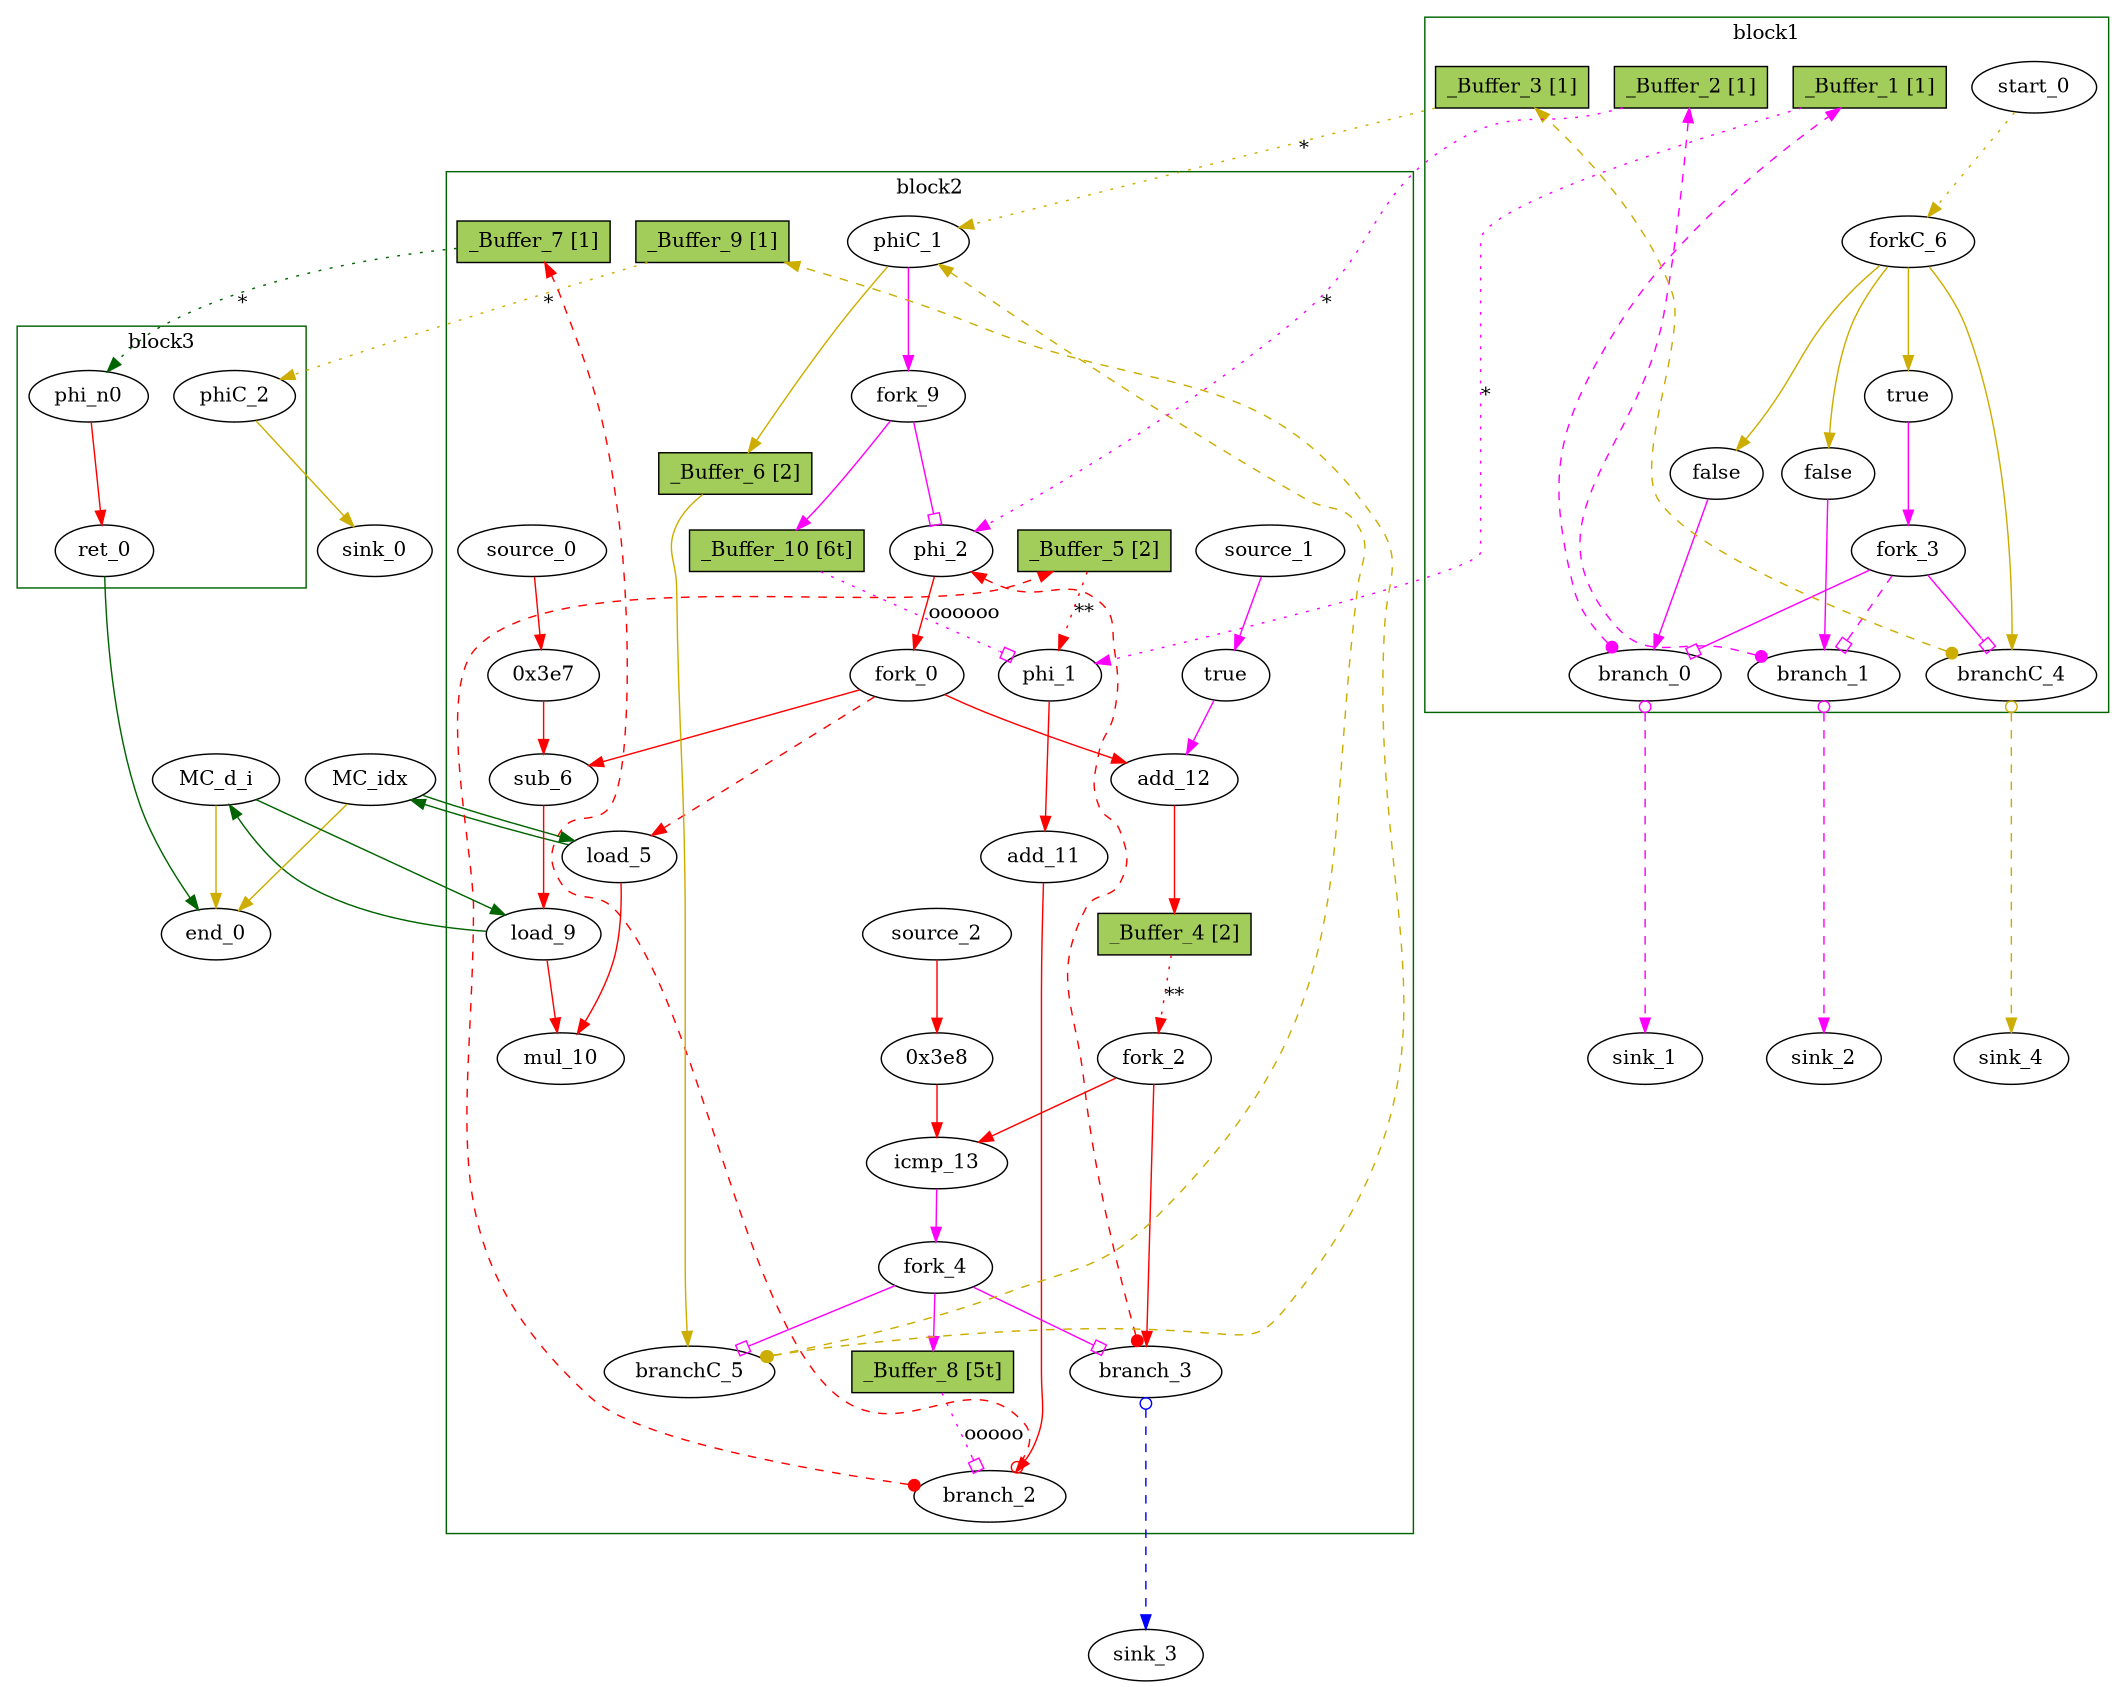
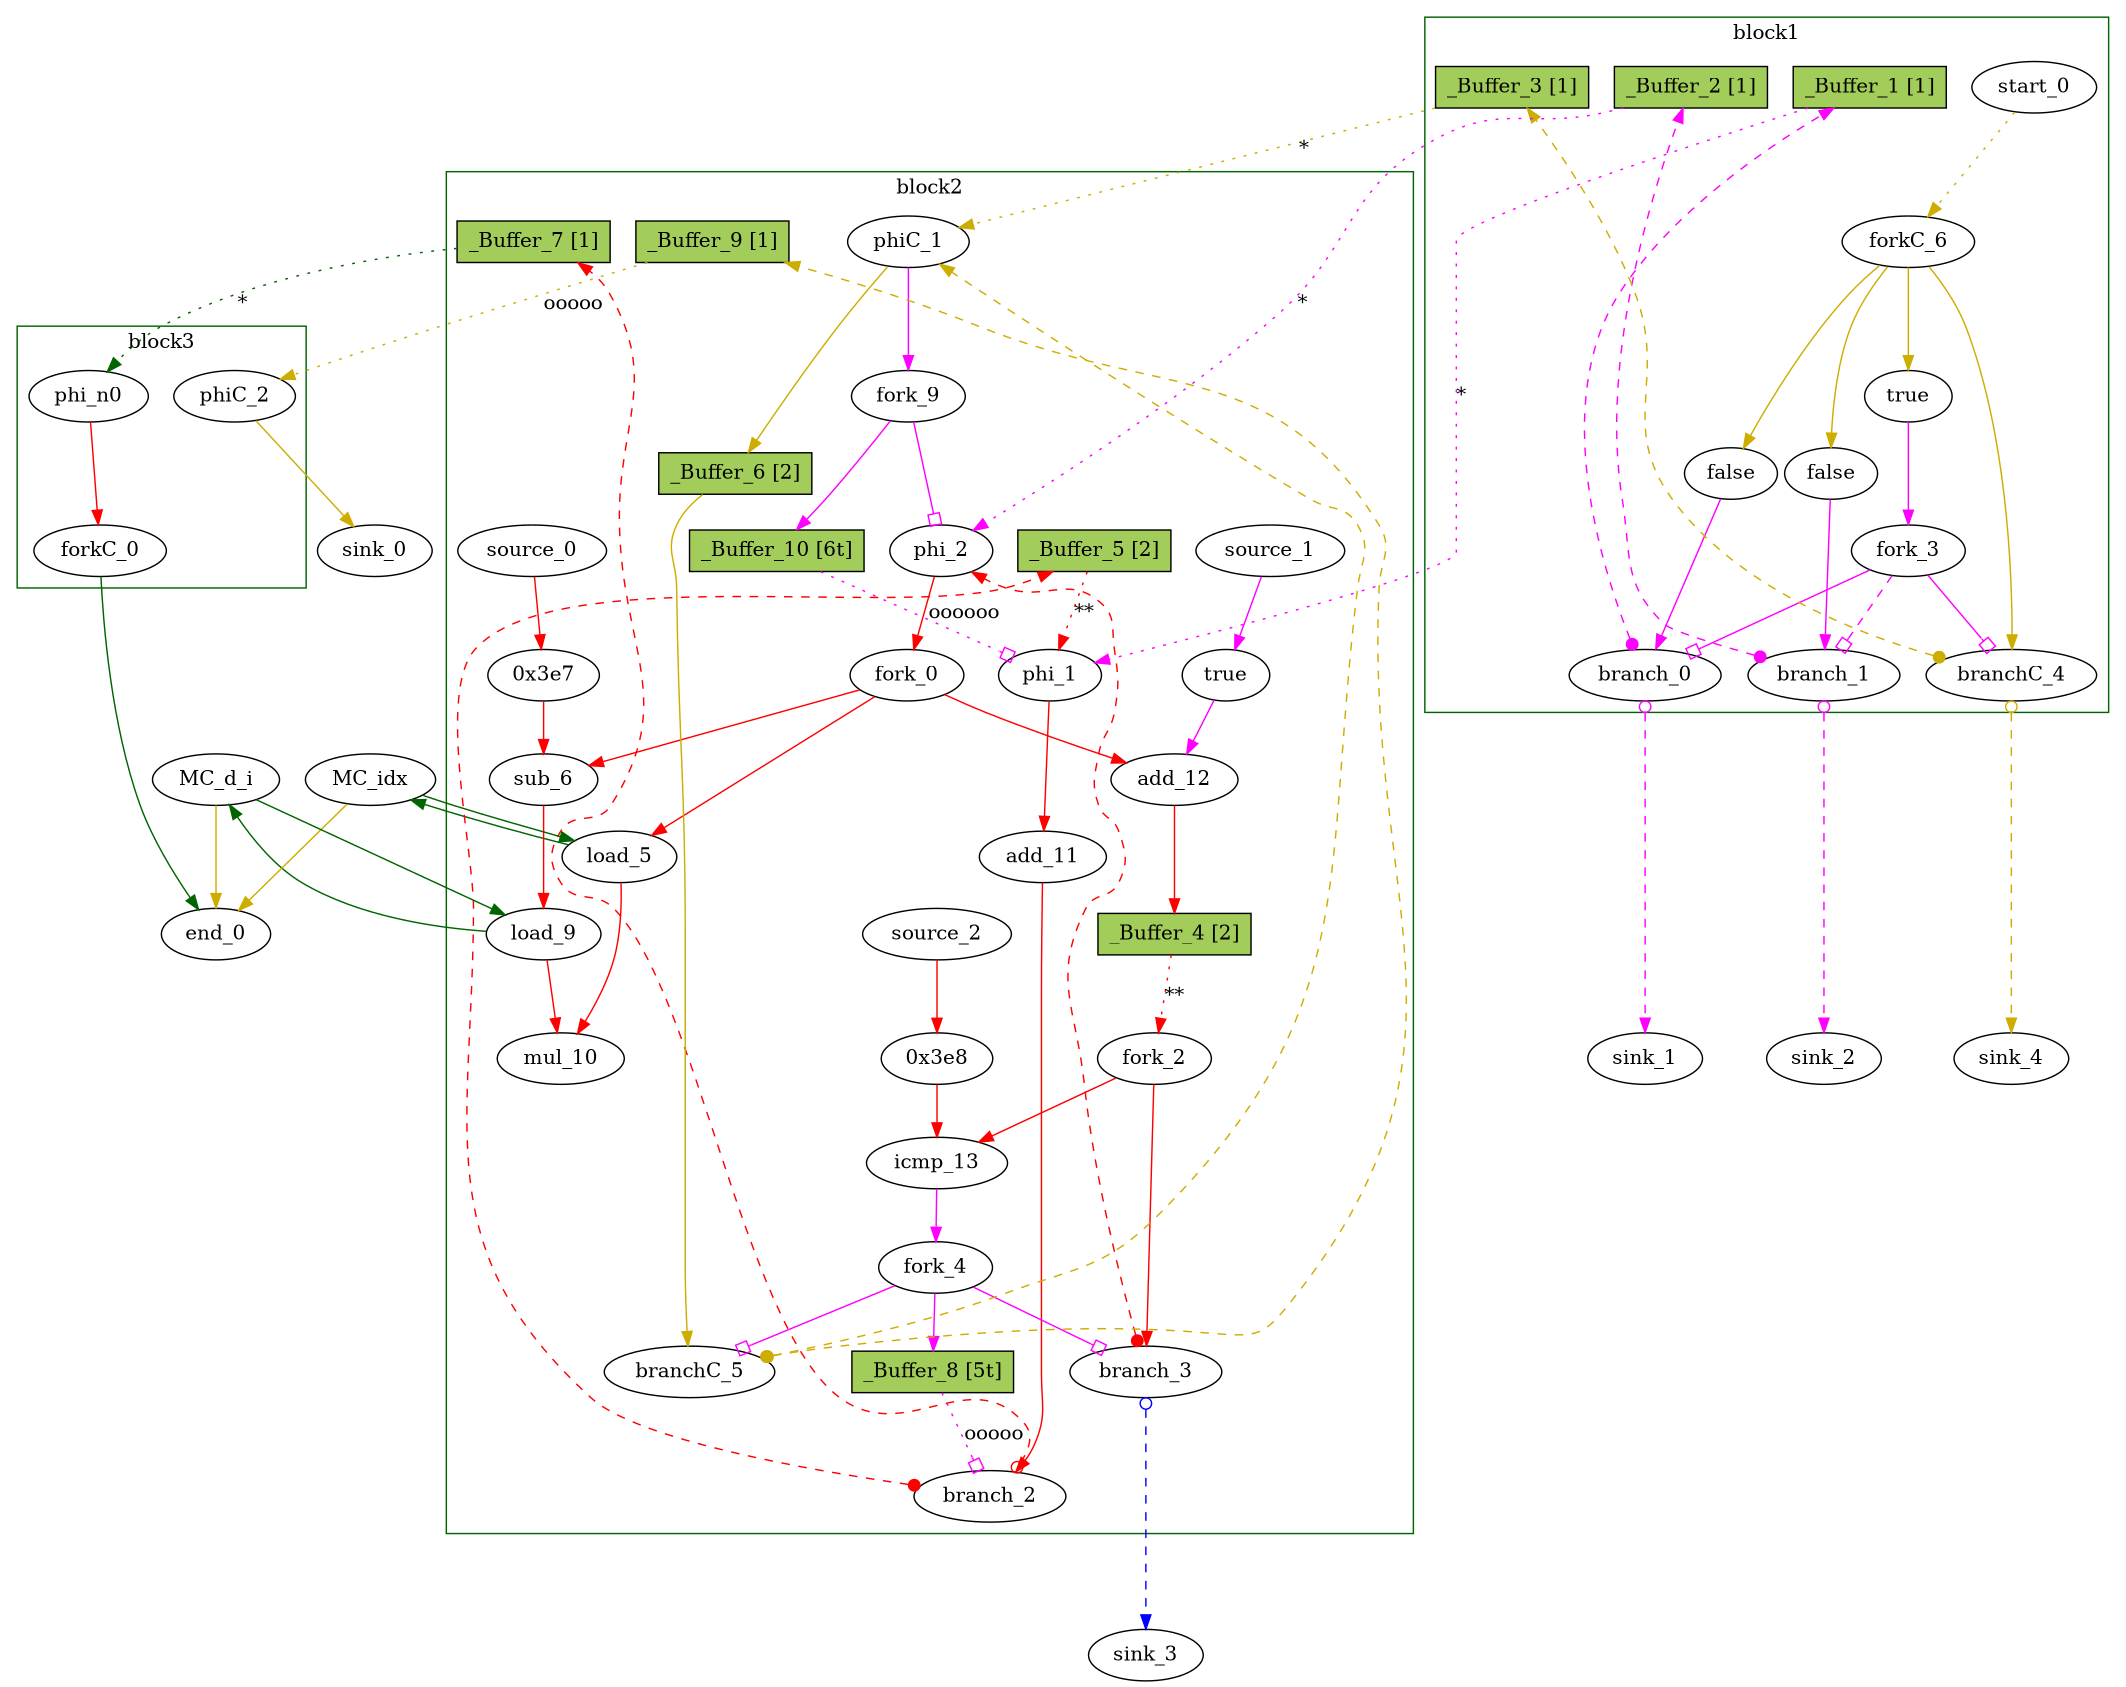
  digraph {
    node [bbID=2 in="in1:1" out="out1:1" shape=oval type=Buffer]
    edge [arrowhead=normal color=magenta from=out1 to=in1]
    n1 [fillcolor=darkolivegreen3 height=0.4 label="_Buffer_10 [6t]" shape=box slots=6 style=filled transparent=true]
    n2 [fillcolor=darkolivegreen3 height=0.4 in="in1:0" label="_Buffer_9 [1]" out="out1:0" shape=box slots=1 style=filled transparent=false]
    n3 [fillcolor=darkolivegreen3 height=0.4 label="_Buffer_8 [5t]" shape=box slots=5 style=filled transparent=true]
    phi_1 [delay=0.366 in="in1?:1 in2:32 in3:32" out="out1:32" type=Mux]
    phi_2 [delay=0.366 in="in1?:1 in2:10 in3:10" out="out1:10" type=Mux]
    load_5 [in="in1:32 in2:10" latency=2 offset=0 op=mc_load_op out="out1:32 out2:10" portID=0 type=Operator]
    n7 [in="in1:10" label="0x3e7" out="out1:10" type=Constant value="0x3e7"]
    sub_6 [delay=1.693 in="in1:32 in2:32" op=sub_op out="out1:32" type=Operator]
    load_9 [in="in1:32 in2:32" latency=2 offset=0 op=mc_load_op out="out1:32 out2:32" portID=0 type=Operator]
    mul_10 [in="in1:32 in2:32" latency=4 op=mul_op out="out1:32" type=Operator]
    add_11 [delay=1.693 in="in1:32 in2:32" op=add_op out="out1:32" type=Operator]
    n12 [label=true type=Constant value="0x1"]
    add_12 [delay=1.693 in="in1:10 in2:10" op=add_op out="out1:10" type=Operator]
    n14 [in="in1:10" label="0x3e8" out="out1:10" type=Constant value="0x3e8"]
    icmp_13 [delay=1.53 in="in1:10 in2:10" op=icmp_ult_op type=Operator]
    fork_0 [in="in1:10" out="out1:10 out2:10 out3:10" type=Fork]
    fork_2 [in="in1:10" out="out1:10 out2:10" type=Fork]
    branch_2 [in="in1:32 in2?:1" out="out1+:32 out2-:32" type=Branch]
    branch_3 [in="in1:10 in2?:1" out="out1+:10 out2-:10" type=Branch]
    fork_4 [out="out1:1 out2:1 out3:1" type=Fork]
    phiC_1 [delay=0.166 in="in1:0 in2:0" out="out1:0 out2?:1" type=CntrlMerge]
    branchC_5 [in="in1:0 in2?:1" out="out1+:0 out2-:0" type=Branch]
    source_0 [out="out1:10" type=Source in=""]
    source_1 [type=Source in=""]
    source_2 [out="out1:10" type=Source in=""]
    fork_9 [out="out1:1 out2:1" type=Fork]
    n27 [fillcolor=darkolivegreen3 height=0.4 in="in1:32" label="_Buffer_7 [1]" out="out1:32" shape=box slots=1 style=filled transparent=false]
    n28 [fillcolor=darkolivegreen3 height=0.4 in="in1:0" label="_Buffer_6 [2]" out="out1:0" shape=box slots=2 style=filled transparent=false]
    n29 [fillcolor=darkolivegreen3 height=0.4 in="in1:32" label="_Buffer_5 [2]" out="out1:32" shape=box slots=2 style=filled transparent=false]
    n30 [fillcolor=darkolivegreen3 height=0.4 in="in1:10" label="_Buffer_4 [2]" out="out1:10" shape=box slots=2 style=filled transparent=false]
    n31 [bbID=1 label=true type=Constant value="0x1"]
    n32 [bbID=1 label=false type=Constant value="0x0"]
    n33 [bbID=1 label=false type=Constant value="0x0"]
    branch_0 [bbID=1 in="in1:1 in2?:1" out="out1+:1 out2-:1" type=Branch]
    branch_1 [bbID=1 in="in1:1 in2?:1" out="out1+:1 out2-:1" type=Branch]
    fork_3 [bbID=1 out="out1:1 out2:1 out3:1" type=Fork]
    start_0 [bbID=1 in="in1:0" out="out1:0" type=Entry]
    forkC_6 [bbID=1 in="in1:0" out="out1:0 out2:0 out3:0 out4:0" type=Fork]
    branchC_4 [bbID=1 in="in1:0 in2?:1" out="out1+:0 out2-:0" type=Branch]
    n40 [bbID=1 fillcolor=darkolivegreen3 height=0.4 in="in1:0" label="_Buffer_3 [1]" out="out1:0" shape=box slots=1 style=filled transparent=false]
    n41 [bbID=1 fillcolor=darkolivegreen3 height=0.4 label="_Buffer_2 [1]" shape=box slots=1 style=filled transparent=false]
    n42 [bbID=1 fillcolor=darkolivegreen3 height=0.4 label="_Buffer_1 [1]" shape=box slots=1 style=filled transparent=false]
-   ret_0 [bbID=3 in="in1:32" op=ret_op out="out1:32" type=Operator]
+   ret_0 [bbID=3 in="in1:32" op=ret_op out="out1:32" type=Operator label=forkC_0]
    phi_n0 [bbID=3 in="in1:32" out="out1:32" type=Merge]
    phiC_2 [bbID=3 delay=0.166 in="in1:0" out="out1:0" type=Merge]
    MC_idx [bbID=0 bbcount=0 in="in1:10*l0a" ldcount=1 memory=idx out="out1:32*l0d out2:0*e" stcount=0 type=MC shape=""]
    MC_d_i [bbID=0 bbcount=0 in="in1:32*l0a" ldcount=1 memory=d_i out="out1:32*l0d out2:0*e" stcount=0 type=MC shape=""]
    sink_3 [bbID=0 in="in1:10" type=Sink out=""]
    sink_1 [bbID=0 type=Sink out=""]
    sink_2 [bbID=0 type=Sink out=""]
    sink_4 [bbID=0 in="in1:0" type=Sink out=""]
    end_0 [bbID=0 in="in1:0*e in2:0*e in3:32" out="out1:32" type=Exit]
    sink_0 [bbID=0 in="in1:0" type=Sink out=""]
    subgraph cluster_1 {
      color=darkgreen
      label=block2
      n1
      n2
      n3
      phi_1
      phi_2
      load_5
      n7
      sub_6
      load_9
      mul_10
      add_11
      n12
      add_12
      n14
      icmp_13
      fork_0
      fork_2
      branch_2
      branch_3
      fork_4
      phiC_1
      branchC_5
      source_0
      source_1
      source_2
      fork_9
      n27
      n28
      n29
      n30
    }
    subgraph cluster_2 {
      color=darkgreen
      label=block1
      n31
      n32
      n33
      branch_0
      branch_1
      fork_3
      start_0
      forkC_6
      branchC_4
      n40
      n41
      n42
    }
    subgraph cluster_3 {
      color=darkgreen
      label=block3
      ret_0
      phi_n0
      phiC_2
    }
    n1 -> phi_1 [arrowhead=obox label=oooooo slots=6 style=dotted transparent=true]
-   n2 -> phiC_2 [color=gold3 label="*" slots=1 style=dotted transparent=false]
+   n2 -> phiC_2 [color=gold3 label=ooooo slots=1 style=dotted transparent=false]
    n3 -> branch_2 [arrowhead=obox label=ooooo slots=5 style=dotted to=in2 transparent=true]
    phi_1 -> add_11 [color=red]
    phi_2 -> fork_0 [color=red]
    load_5 -> mul_10 [color=red]
    load_5 -> MC_idx [color=darkgreen from=out2]
    n7 -> sub_6 [color=red]
    sub_6 -> load_9 [color=red to=in2]
    load_9 -> mul_10 [color=red to=in2]
    load_9 -> MC_d_i [color=darkgreen from=out2]
    add_11 -> branch_2 [color=red]
    n12 -> add_12 [to=in2]
    add_12 -> n30 [color=red]
    n14 -> icmp_13 [color=red to=in2]
    icmp_13 -> fork_4
-   fork_0 -> load_5 [color=red from=out3 to=in2 style=dashed]
+   fork_0 -> load_5 [color=red from=out3 to=in2]
    fork_0 -> sub_6 [color=red to=in2]
    fork_0 -> add_12 [color=red from=out2]
    fork_2 -> icmp_13 [color=red]
    fork_2 -> branch_3 [color=red from=out2]
    branch_2 -> n27 [arrowtail=odot color=red constraint=false dir=both from=out2 minlen=3 style=dashed]
    branch_2 -> n29 [arrowtail=dot color=red constraint=false dir=both minlen=3 style=dashed]
    branch_3 -> phi_2 [arrowtail=dot color=red constraint=false dir=both minlen=3 style=dashed to=in3]
    branch_3 -> sink_3 [arrowtail=odot color=blue dir=both from=out2 minlen=3 style=dashed]
    fork_4 -> n3 [from=out2]
    fork_4 -> branch_3 [arrowhead=obox to=in2]
    fork_4 -> branchC_5 [arrowhead=obox from=out3 to=in2]
    phiC_1 -> fork_9 [from=out2]
    phiC_1 -> n28 [color=gold3]
    branchC_5 -> n2 [arrowtail=odot color=gold3 constraint=false dir=both from=out2 minlen=3 style=dashed]
    branchC_5 -> phiC_1 [arrowtail=dot color=gold3 constraint=false dir=both minlen=3 style=dashed to=in2]
    source_0 -> n7 [color=red]
    source_1 -> n12
    source_2 -> n14 [color=red]
    fork_9 -> n1
    fork_9 -> phi_2 [arrowhead=obox from=out2]
    n27 -> phi_n0 [color=darkgreen label="*" slots=1 style=dotted transparent=false]
    n28 -> branchC_5 [color=gold3]
    n29 -> phi_1 [color=red label="**" slots=2 style=dotted to=in3 transparent=false]
    n30 -> fork_2 [color=red label="**" slots=2 style=dotted transparent=false]
    n31 -> fork_3
    n32 -> branch_0
    n33 -> branch_1
    branch_0 -> n42 [arrowtail=dot constraint=false dir=both minlen=3 style=dashed]
    branch_0 -> sink_1 [arrowtail=odot dir=both from=out2 minlen=3 style=dashed]
    branch_1 -> n41 [arrowtail=dot constraint=false dir=both minlen=3 style=dashed]
    branch_1 -> sink_2 [arrowtail=odot dir=both from=out2 minlen=3 style=dashed]
    fork_3 -> branch_0 [arrowhead=obox from=out2 to=in2]
    fork_3 -> branch_1 [arrowhead=obox style=dashed to=in2]
    fork_3 -> branchC_4 [arrowhead=obox from=out3 to=in2]
    start_0 -> forkC_6 [color=gold3 style=dotted]
    forkC_6 -> n31 [color=gold3 from=out4]
    forkC_6 -> n32 [color=gold3]
    forkC_6 -> n33 [color=gold3 from=out2]
    forkC_6 -> branchC_4 [color=gold3 from=out3]
    branchC_4 -> n40 [arrowtail=dot color=gold3 constraint=false dir=both minlen=3 style=dashed]
    branchC_4 -> sink_4 [arrowtail=odot color=gold3 dir=both from=out2 minlen=3 style=dashed]
    n40 -> phiC_1 [color=gold3 label="*" slots=1 style=dotted transparent=false]
    n41 -> phi_2 [label="*" slots=1 style=dotted to=in2 transparent=false]
    n42 -> phi_1 [label="*" slots=1 style=dotted to=in2 transparent=false]
    ret_0 -> end_0 [color=darkgreen to=in3]
    phi_n0 -> ret_0 [color=red]
    phiC_2 -> sink_0 [color=gold3]
    MC_idx -> load_5 [color=darkgreen]
    MC_idx -> end_0 [color=gold3 from=out2]
    MC_d_i -> load_9 [color=darkgreen]
    MC_d_i -> end_0 [color=gold3 from=out2 to=in2]
  }
